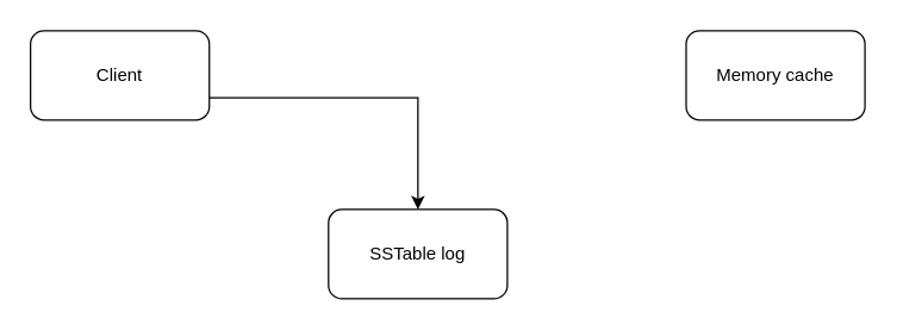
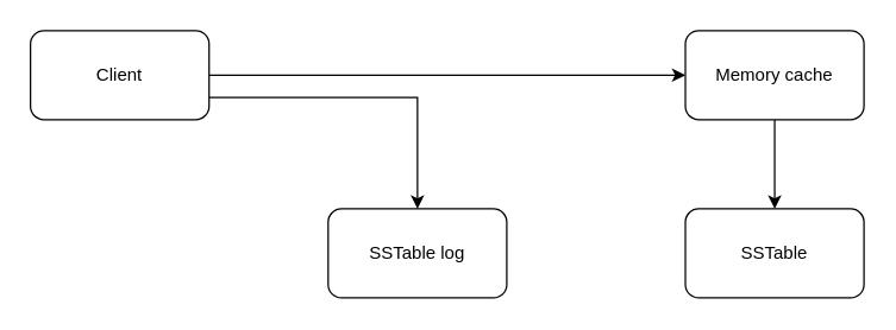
  <mxCell id="0" />
  <mxCell id="1" parent="0" />
+ <mxCell id="2" style="edgeStyle=orthogonalEdgeStyle;rounded=0;orthogonalLoop=1;jettySize=auto;html=1;exitX=1;exitY=0.5;exitDx=0;exitDy=0;entryX=0;entryY=0.5;entryDx=0;entryDy=0;" edge="1" parent="1" source="4" target="6"><mxGeometry relative="1" as="geometry" /></mxCell>
  <mxCell id="3" style="edgeStyle=orthogonalEdgeStyle;rounded=0;orthogonalLoop=1;jettySize=auto;html=1;exitX=1;exitY=0.75;exitDx=0;exitDy=0;" edge="1" parent="1" source="4" target="7"><mxGeometry relative="1" as="geometry" /></mxCell>
  <mxCell id="4" value="Client" style="rounded=1;whiteSpace=wrap;html=1;" vertex="1" parent="1"><mxGeometry x="20" y="20" width="120" height="60" as="geometry" /></mxCell>
+ <mxCell id="5" style="edgeStyle=orthogonalEdgeStyle;rounded=0;orthogonalLoop=1;jettySize=auto;html=1;exitX=0.5;exitY=1;exitDx=0;exitDy=0;entryX=0.5;entryY=0;entryDx=0;entryDy=0;" edge="1" parent="1" source="6" target="8"><mxGeometry relative="1" as="geometry" /></mxCell>
  <mxCell id="6" value="Memory cache" style="rounded=1;whiteSpace=wrap;html=1;" vertex="1" parent="1"><mxGeometry x="460" y="20" width="120" height="60" as="geometry" /></mxCell>
  <mxCell id="7" value="SSTable log" style="rounded=1;whiteSpace=wrap;html=1;" vertex="1" parent="1"><mxGeometry x="220" y="140" width="120" height="60" as="geometry" /></mxCell>
+ <mxCell id="8" value="SSTable" style="rounded=1;whiteSpace=wrap;html=1;" vertex="1" parent="1"><mxGeometry x="460" y="140" width="120" height="60" as="geometry" /></mxCell>
